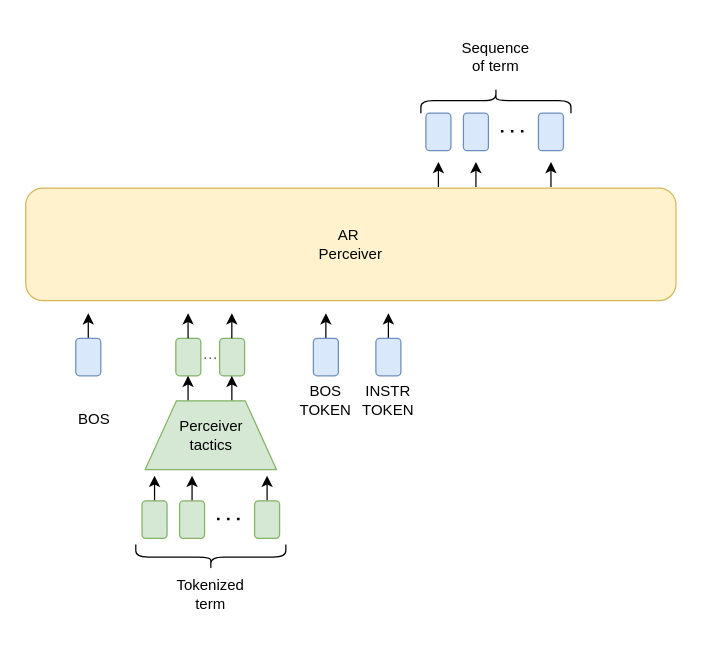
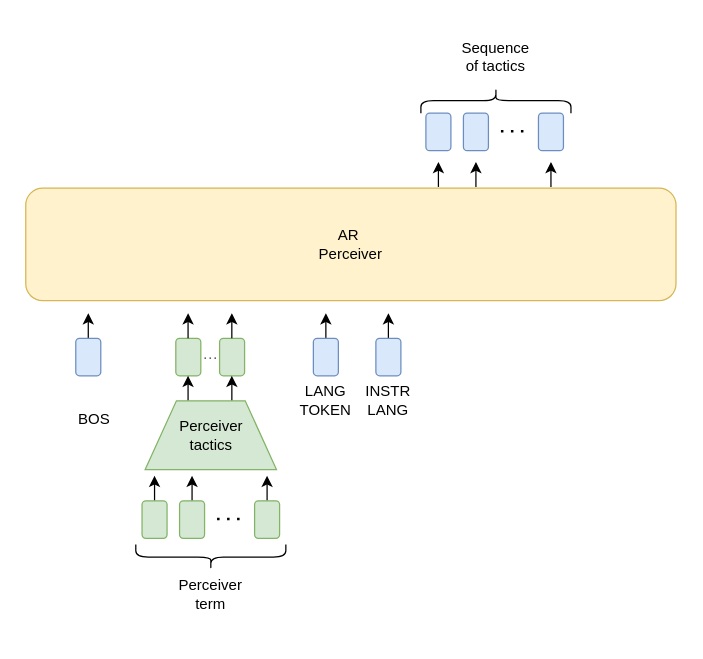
  <mxCell id="0" />
  <mxCell id="1" parent="0" />
  <mxCell id="2" value="&lt;div&gt;AR&amp;nbsp;&lt;/div&gt;&lt;div&gt;Perceiver&lt;/div&gt;" style="rounded=1;whiteSpace=wrap;html=1;fillColor=#fff2cc;strokeColor=#d6b656;" parent="1" vertex="1"><mxGeometry x="20" y="150" width="520" height="90" as="geometry" /></mxCell>
  <mxCell id="3" style="edgeStyle=orthogonalEdgeStyle;rounded=0;orthogonalLoop=1;jettySize=auto;html=1;exitX=0.5;exitY=0;exitDx=0;exitDy=0;" parent="1" source="4" edge="1"><mxGeometry relative="1" as="geometry"><mxPoint x="123" y="380" as="targetPoint" /></mxGeometry></mxCell>
  <mxCell id="4" value="" style="rounded=1;whiteSpace=wrap;html=1;fillColor=#d5e8d4;strokeColor=#82b366;" parent="1" vertex="1"><mxGeometry x="113" y="400" width="20" height="30" as="geometry" /></mxCell>
  <mxCell id="5" style="edgeStyle=orthogonalEdgeStyle;rounded=0;orthogonalLoop=1;jettySize=auto;html=1;exitX=0.5;exitY=0;exitDx=0;exitDy=0;" parent="1" source="6" edge="1"><mxGeometry relative="1" as="geometry"><mxPoint x="153" y="380" as="targetPoint" /></mxGeometry></mxCell>
  <mxCell id="6" value="" style="rounded=1;whiteSpace=wrap;html=1;fillColor=#d5e8d4;strokeColor=#82b366;" parent="1" vertex="1"><mxGeometry x="143" y="400" width="20" height="30" as="geometry" /></mxCell>
  <mxCell id="7" style="edgeStyle=orthogonalEdgeStyle;rounded=0;orthogonalLoop=1;jettySize=auto;html=1;exitX=0.5;exitY=0;exitDx=0;exitDy=0;" parent="1" source="8" edge="1"><mxGeometry relative="1" as="geometry"><mxPoint x="213" y="380" as="targetPoint" /></mxGeometry></mxCell>
  <mxCell id="8" value="" style="rounded=1;whiteSpace=wrap;html=1;fillColor=#d5e8d4;strokeColor=#82b366;" parent="1" vertex="1"><mxGeometry x="203" y="400" width="20" height="30" as="geometry" /></mxCell>
  <mxCell id="9" value="" style="endArrow=none;dashed=1;html=1;dashPattern=1 3;strokeWidth=2;rounded=0;" parent="1" edge="1"><mxGeometry width="50" height="50" relative="1" as="geometry"><mxPoint x="173" y="414.5" as="sourcePoint" /><mxPoint x="193" y="414.5" as="targetPoint" /></mxGeometry></mxCell>
  <mxCell id="10" value="" style="shape=curlyBracket;whiteSpace=wrap;html=1;rounded=1;flipH=1;labelPosition=right;verticalLabelPosition=middle;align=left;verticalAlign=middle;rotation=90;" parent="1" vertex="1"><mxGeometry x="158" y="385" width="20" height="120" as="geometry" /></mxCell>
- <mxCell id="11" value="Tokenized term" style="text;html=1;align=center;verticalAlign=middle;whiteSpace=wrap;rounded=0;" parent="1" vertex="1"><mxGeometry x="138" y="460" width="60" height="30" as="geometry" /></mxCell>
+ <mxCell id="11" value="Perceiver term" style="text;html=1;align=center;verticalAlign=middle;whiteSpace=wrap;rounded=0;" parent="1" vertex="1"><mxGeometry x="138" y="460" width="60" height="30" as="geometry" /></mxCell>
  <mxCell id="12" value="" style="rounded=1;whiteSpace=wrap;html=1;fillColor=#d5e8d4;strokeColor=#82b366;" parent="1" vertex="1"><mxGeometry x="140" y="270" width="20" height="30" as="geometry" /></mxCell>
  <mxCell id="13" value="" style="rounded=1;whiteSpace=wrap;html=1;fillColor=#d5e8d4;strokeColor=#82b366;" parent="1" vertex="1"><mxGeometry x="175" y="270" width="20" height="30" as="geometry" /></mxCell>
  <mxCell id="14" value="" style="endArrow=none;dashed=1;html=1;dashPattern=1 3;strokeWidth=1;rounded=0;" parent="1" edge="1"><mxGeometry width="50" height="50" relative="1" as="geometry"><mxPoint x="163" y="285.88" as="sourcePoint" /><mxPoint x="173" y="285.88" as="targetPoint" /></mxGeometry></mxCell>
  <mxCell id="15" style="edgeStyle=orthogonalEdgeStyle;rounded=0;orthogonalLoop=1;jettySize=auto;html=1;exitX=0.5;exitY=0;exitDx=0;exitDy=0;" parent="1" edge="1"><mxGeometry relative="1" as="geometry"><mxPoint x="149.82" y="300" as="targetPoint" /><mxPoint x="149.82" y="320" as="sourcePoint" /><Array as="points"><mxPoint x="149.82" y="310" /><mxPoint x="149.82" y="310" /></Array></mxGeometry></mxCell>
  <mxCell id="16" style="edgeStyle=orthogonalEdgeStyle;rounded=0;orthogonalLoop=1;jettySize=auto;html=1;exitX=0.5;exitY=0;exitDx=0;exitDy=0;" parent="1" edge="1"><mxGeometry relative="1" as="geometry"><mxPoint x="184.82" y="300" as="targetPoint" /><mxPoint x="184.82" y="320" as="sourcePoint" /></mxGeometry></mxCell>
  <mxCell id="17" style="edgeStyle=orthogonalEdgeStyle;rounded=0;orthogonalLoop=1;jettySize=auto;html=1;exitX=0.5;exitY=0;exitDx=0;exitDy=0;" parent="1" source="18" edge="1"><mxGeometry relative="1" as="geometry"><mxPoint x="70" y="250" as="targetPoint" /></mxGeometry></mxCell>
  <mxCell id="18" value="" style="rounded=1;whiteSpace=wrap;html=1;fillColor=#dae8fc;strokeColor=#6c8ebf;" parent="1" vertex="1"><mxGeometry x="60" y="270" width="20" height="30" as="geometry" /></mxCell>
  <mxCell id="19" style="edgeStyle=orthogonalEdgeStyle;rounded=0;orthogonalLoop=1;jettySize=auto;html=1;exitX=0.5;exitY=0;exitDx=0;exitDy=0;" parent="1" source="20" edge="1"><mxGeometry relative="1" as="geometry"><mxPoint x="260" y="250" as="targetPoint" /></mxGeometry></mxCell>
  <mxCell id="20" value="" style="rounded=1;whiteSpace=wrap;html=1;fillColor=#dae8fc;strokeColor=#6c8ebf;" parent="1" vertex="1"><mxGeometry x="250" y="270" width="20" height="30" as="geometry" /></mxCell>
  <mxCell id="21" value="BOS" style="text;html=1;align=center;verticalAlign=middle;whiteSpace=wrap;rounded=0;" parent="1" vertex="1"><mxGeometry x="45" y="320" width="60" height="30" as="geometry" /></mxCell>
- <mxCell id="22" value="BOS TOKEN" style="text;html=1;align=center;verticalAlign=middle;whiteSpace=wrap;rounded=0;" parent="1" vertex="1"><mxGeometry x="230" y="305" width="60" height="30" as="geometry" /></mxCell>
+ <mxCell id="22" value="LANG TOKEN" style="text;html=1;align=center;verticalAlign=middle;whiteSpace=wrap;rounded=0;" parent="1" vertex="1"><mxGeometry x="230" y="305" width="60" height="30" as="geometry" /></mxCell>
  <mxCell id="23" style="edgeStyle=orthogonalEdgeStyle;rounded=0;orthogonalLoop=1;jettySize=auto;html=1;exitX=0.5;exitY=0;exitDx=0;exitDy=0;" parent="1" edge="1"><mxGeometry relative="1" as="geometry"><mxPoint x="350" y="129" as="targetPoint" /><mxPoint x="350" y="149" as="sourcePoint" /></mxGeometry></mxCell>
  <mxCell id="24" value="" style="rounded=1;whiteSpace=wrap;html=1;fillColor=#dae8fc;strokeColor=#6c8ebf;" parent="1" vertex="1"><mxGeometry x="340" y="90" width="20" height="30" as="geometry" /></mxCell>
  <mxCell id="25" style="edgeStyle=orthogonalEdgeStyle;rounded=0;orthogonalLoop=1;jettySize=auto;html=1;exitX=0.5;exitY=0;exitDx=0;exitDy=0;" parent="1" edge="1"><mxGeometry relative="1" as="geometry"><mxPoint x="380" y="129" as="targetPoint" /><mxPoint x="380" y="149" as="sourcePoint" /></mxGeometry></mxCell>
  <mxCell id="26" value="" style="rounded=1;whiteSpace=wrap;html=1;fillColor=#dae8fc;strokeColor=#6c8ebf;" parent="1" vertex="1"><mxGeometry x="370" y="90" width="20" height="30" as="geometry" /></mxCell>
  <mxCell id="27" style="edgeStyle=orthogonalEdgeStyle;rounded=0;orthogonalLoop=1;jettySize=auto;html=1;exitX=0.5;exitY=0;exitDx=0;exitDy=0;" parent="1" edge="1"><mxGeometry relative="1" as="geometry"><mxPoint x="440" y="129" as="targetPoint" /><mxPoint x="440" y="149" as="sourcePoint" /></mxGeometry></mxCell>
  <mxCell id="28" value="" style="rounded=1;whiteSpace=wrap;html=1;fillColor=#dae8fc;strokeColor=#6c8ebf;" parent="1" vertex="1"><mxGeometry x="430" y="90" width="20" height="30" as="geometry" /></mxCell>
  <mxCell id="29" value="" style="endArrow=none;dashed=1;html=1;dashPattern=1 3;strokeWidth=2;rounded=0;" parent="1" edge="1"><mxGeometry width="50" height="50" relative="1" as="geometry"><mxPoint x="400" y="104.5" as="sourcePoint" /><mxPoint x="420" y="104.5" as="targetPoint" /></mxGeometry></mxCell>
  <mxCell id="30" value="" style="shape=curlyBracket;whiteSpace=wrap;html=1;rounded=1;flipH=1;labelPosition=right;verticalLabelPosition=middle;align=left;verticalAlign=middle;rotation=-90;" parent="1" vertex="1"><mxGeometry x="386" y="20" width="20" height="120" as="geometry" /></mxCell>
- <mxCell id="31" value="Sequence of term" style="text;html=1;align=center;verticalAlign=middle;whiteSpace=wrap;rounded=0;" parent="1" vertex="1"><mxGeometry x="366" y="30" width="60" height="30" as="geometry" /></mxCell>
+ <mxCell id="31" value="Sequence of tactics" style="text;html=1;align=center;verticalAlign=middle;whiteSpace=wrap;rounded=0;" parent="1" vertex="1"><mxGeometry x="366" y="30" width="60" height="30" as="geometry" /></mxCell>
  <mxCell id="32" style="edgeStyle=orthogonalEdgeStyle;rounded=0;orthogonalLoop=1;jettySize=auto;html=1;exitX=0.5;exitY=0;exitDx=0;exitDy=0;" parent="1" source="33" edge="1"><mxGeometry relative="1" as="geometry"><mxPoint x="310" y="250" as="targetPoint" /></mxGeometry></mxCell>
  <mxCell id="33" value="" style="rounded=1;whiteSpace=wrap;html=1;fillColor=#dae8fc;strokeColor=#6c8ebf;" parent="1" vertex="1"><mxGeometry x="300" y="270" width="20" height="30" as="geometry" /></mxCell>
- <mxCell id="34" value="INSTR TOKEN" style="text;html=1;align=center;verticalAlign=middle;whiteSpace=wrap;rounded=0;" parent="1" vertex="1"><mxGeometry x="280" y="305" width="60" height="30" as="geometry" /></mxCell>
+ <mxCell id="34" value="INSTR LANG" style="text;html=1;align=center;verticalAlign=middle;whiteSpace=wrap;rounded=0;" parent="1" vertex="1"><mxGeometry x="280" y="305" width="60" height="30" as="geometry" /></mxCell>
  <mxCell id="35" value="&lt;div&gt;Perceiver&lt;/div&gt;&lt;div&gt;tactics&lt;br&gt;&lt;/div&gt;" style="shape=trapezoid;perimeter=trapezoidPerimeter;whiteSpace=wrap;html=1;fixedSize=1;fillColor=#d5e8d4;strokeColor=#82b366;size=25;" vertex="1" parent="1"><mxGeometry x="115.5" y="320" width="105" height="55" as="geometry" /></mxCell>
  <mxCell id="36" style="edgeStyle=orthogonalEdgeStyle;rounded=0;orthogonalLoop=1;jettySize=auto;html=1;exitX=0.5;exitY=0;exitDx=0;exitDy=0;" edge="1" parent="1"><mxGeometry relative="1" as="geometry"><mxPoint x="149.82" y="250" as="targetPoint" /><mxPoint x="149.82" y="270" as="sourcePoint" /><Array as="points"><mxPoint x="149.82" y="260" /><mxPoint x="149.82" y="260" /></Array></mxGeometry></mxCell>
  <mxCell id="37" style="edgeStyle=orthogonalEdgeStyle;rounded=0;orthogonalLoop=1;jettySize=auto;html=1;exitX=0.5;exitY=0;exitDx=0;exitDy=0;" edge="1" parent="1"><mxGeometry relative="1" as="geometry"><mxPoint x="184.8" y="250" as="targetPoint" /><mxPoint x="184.8" y="270" as="sourcePoint" /><Array as="points"><mxPoint x="184.8" y="250" /><mxPoint x="184.8" y="250" /></Array></mxGeometry></mxCell>
